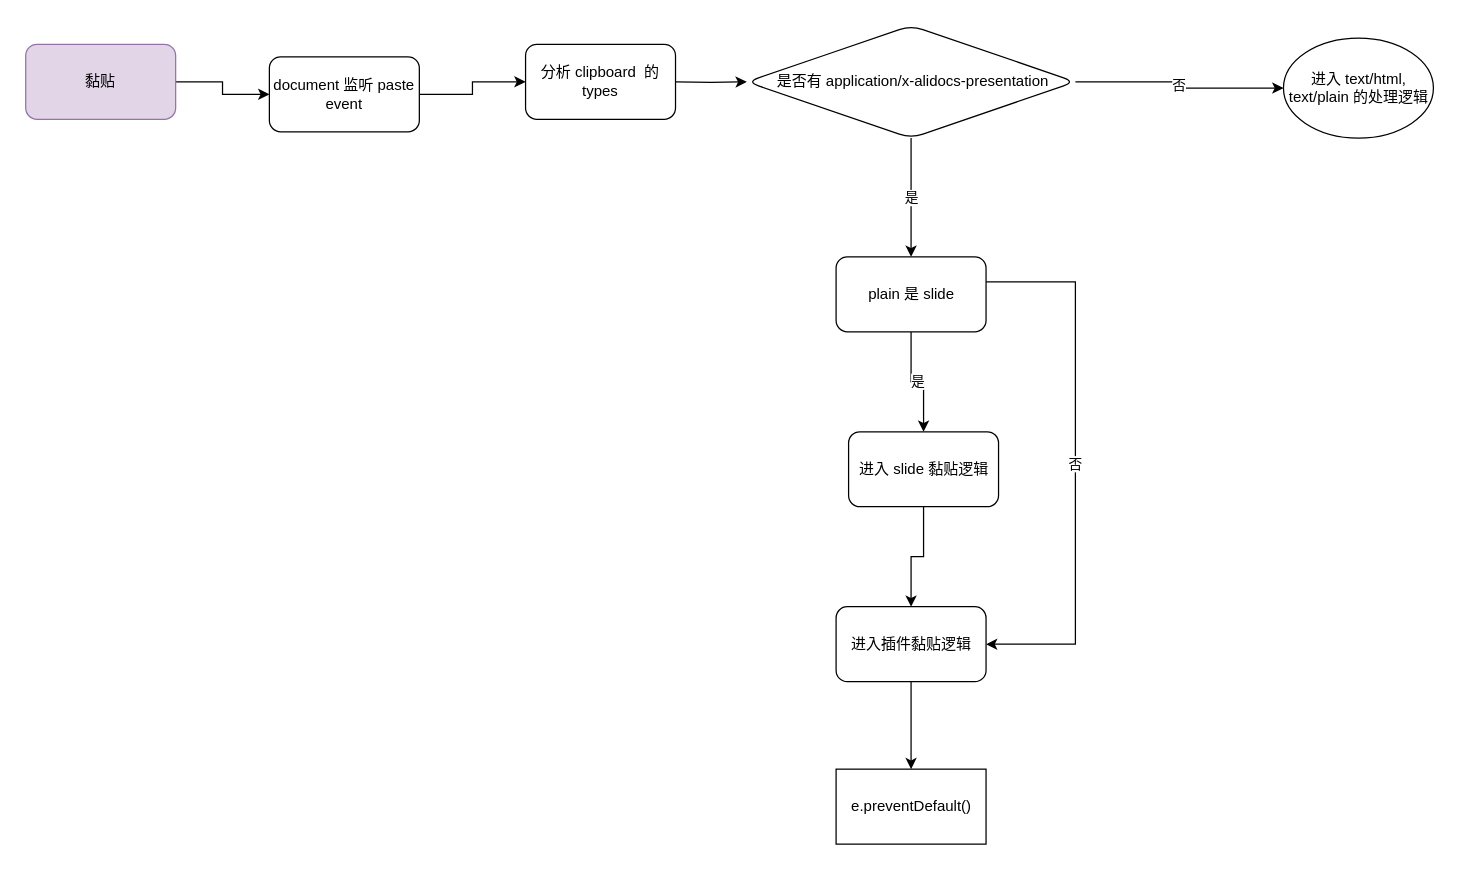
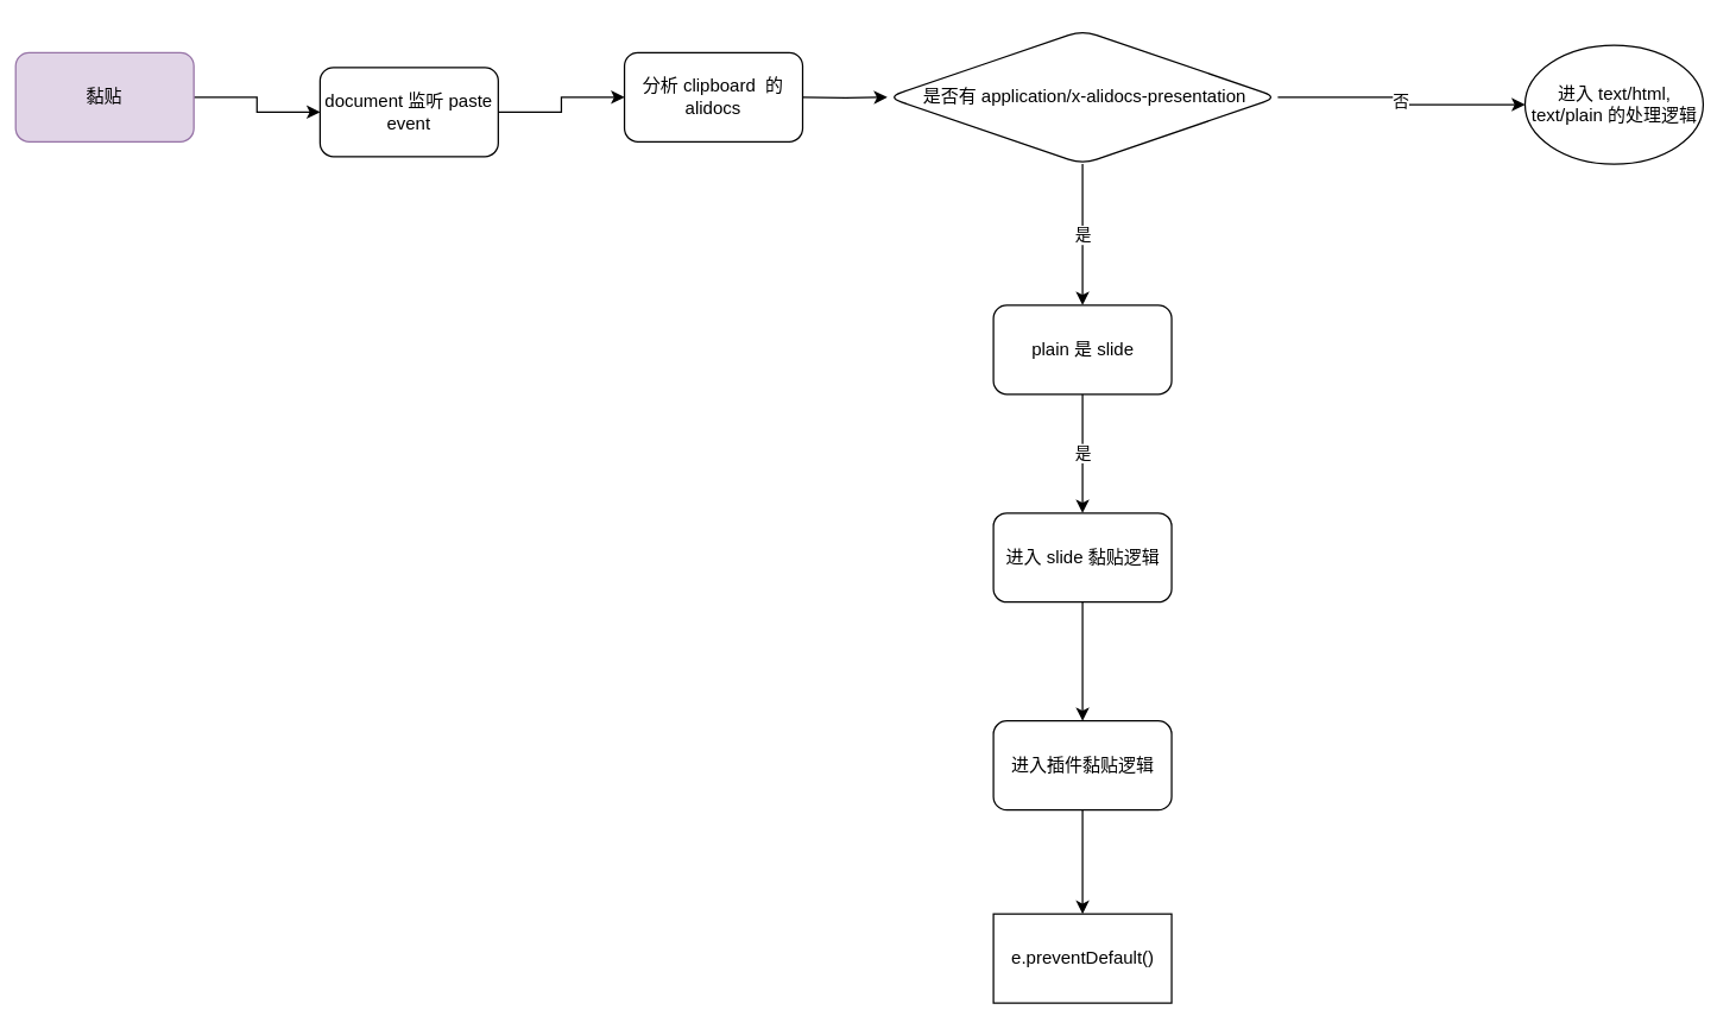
  <mxCell id="0" />
  <mxCell id="1" parent="0" />
  <mxCell id="2" value="" style="edgeStyle=orthogonalEdgeStyle;rounded=0;orthogonalLoop=1;jettySize=auto;html=1;" edge="1" parent="1" source="3" target="5"><mxGeometry relative="1" as="geometry" /></mxCell>
- <mxCell id="3" value="黏贴" style="rounded=1;whiteSpace=wrap;html=1;fillColor=#e1d5e7;strokeColor=#9673a6;" vertex="1" parent="1"><mxGeometry x="20" y="35" width="120" height="60" as="geometry" /></mxCell>
+ <mxCell id="3" value="黏贴" style="rounded=1;whiteSpace=wrap;html=1;fillColor=#e1d5e7;strokeColor=#9673a6;" vertex="1" parent="1"><mxGeometry x="10" y="35" width="120" height="60" as="geometry" /></mxCell>
  <mxCell id="4" value="" style="edgeStyle=orthogonalEdgeStyle;rounded=0;orthogonalLoop=1;jettySize=auto;html=1;" edge="1" parent="1" source="5" target="6"><mxGeometry relative="1" as="geometry" /></mxCell>
  <mxCell id="5" value="document 监听 paste event" style="whiteSpace=wrap;html=1;rounded=1;" vertex="1" parent="1"><mxGeometry x="215" y="45" width="120" height="60" as="geometry" /></mxCell>
- <mxCell id="6" value="分析 clipboard&amp;nbsp; 的&lt;br&gt;types" style="whiteSpace=wrap;html=1;rounded=1;" vertex="1" parent="1"><mxGeometry x="420" y="35" width="120" height="60" as="geometry" /></mxCell>
+ <mxCell id="6" value="分析 clipboard&amp;nbsp; 的&lt;br&gt;alidocs" style="whiteSpace=wrap;html=1;rounded=1;" vertex="1" parent="1"><mxGeometry x="420" y="35" width="120" height="60" as="geometry" /></mxCell>
  <mxCell id="7" value="" style="edgeStyle=orthogonalEdgeStyle;rounded=0;orthogonalLoop=1;jettySize=auto;html=1;" edge="1" parent="1" target="10"><mxGeometry relative="1" as="geometry"><mxPoint x="540" y="65" as="sourcePoint" /></mxGeometry></mxCell>
  <mxCell id="8" value="否" style="edgeStyle=orthogonalEdgeStyle;rounded=0;orthogonalLoop=1;jettySize=auto;html=1;" edge="1" parent="1" source="10" target="11"><mxGeometry relative="1" as="geometry" /></mxCell>
  <mxCell id="9" value="是" style="edgeStyle=orthogonalEdgeStyle;rounded=0;orthogonalLoop=1;jettySize=auto;html=1;" edge="1" parent="1" source="10" target="14"><mxGeometry relative="1" as="geometry" /></mxCell>
  <mxCell id="10" value="&lt;article class=&quot;4ever-article&quot;&gt;&lt;p style=&quot;text-align: left ; margin-left: 0px&quot;&gt;&amp;nbsp;是否有 application/x-alidocs-presentation&lt;/p&gt;&lt;/article&gt;" style="rhombus;whiteSpace=wrap;html=1;rounded=1;" vertex="1" parent="1"><mxGeometry x="597" y="20" width="263" height="90" as="geometry" /></mxCell>
  <mxCell id="11" value="进入 text/html, text/plain 的处理逻辑" style="ellipse;whiteSpace=wrap;html=1;rounded=1;" vertex="1" parent="1"><mxGeometry x="1026.5" y="30" width="120" height="80" as="geometry" /></mxCell>
  <mxCell id="12" value="是" style="edgeStyle=orthogonalEdgeStyle;rounded=0;orthogonalLoop=1;jettySize=auto;html=1;" edge="1" parent="1" source="14" target="16"><mxGeometry relative="1" as="geometry" /></mxCell>
- <mxCell id="13" value="否" style="edgeStyle=orthogonalEdgeStyle;rounded=0;orthogonalLoop=1;jettySize=auto;html=1;entryX=1;entryY=0.5;entryDx=0;entryDy=0;" edge="1" parent="1" source="14" target="18"><mxGeometry relative="1" as="geometry"><Array as="points"><mxPoint x="860" y="225" /><mxPoint x="860" y="515" /></Array></mxGeometry></mxCell>
  <mxCell id="14" value="plain 是 slide" style="whiteSpace=wrap;html=1;rounded=1;" vertex="1" parent="1"><mxGeometry x="668.5" y="205" width="120" height="60" as="geometry" /></mxCell>
  <mxCell id="15" value="" style="edgeStyle=orthogonalEdgeStyle;rounded=0;orthogonalLoop=1;jettySize=auto;html=1;" edge="1" parent="1" source="16" target="18"><mxGeometry relative="1" as="geometry" /></mxCell>
- <mxCell id="16" value="进入 slide 黏贴逻辑" style="whiteSpace=wrap;html=1;rounded=1;" vertex="1" parent="1"><mxGeometry x="678.5" y="345" width="120" height="60" as="geometry" /></mxCell>
+ <mxCell id="16" value="进入 slide 黏贴逻辑" style="whiteSpace=wrap;html=1;rounded=1;" vertex="1" parent="1"><mxGeometry x="668.5" y="345" width="120" height="60" as="geometry" /></mxCell>
  <mxCell id="17" value="" style="edgeStyle=orthogonalEdgeStyle;rounded=0;orthogonalLoop=1;jettySize=auto;html=1;" edge="1" parent="1" source="18"><mxGeometry relative="1" as="geometry"><mxPoint x="728.5" y="615" as="targetPoint" /></mxGeometry></mxCell>
  <mxCell id="18" value="进入插件黏贴逻辑" style="whiteSpace=wrap;html=1;rounded=1;" vertex="1" parent="1"><mxGeometry x="668.5" y="485" width="120" height="60" as="geometry" /></mxCell>
  <mxCell id="19" value="e.preventDefault()" style="rounded=0;whiteSpace=wrap;html=1;" vertex="1" parent="1"><mxGeometry x="668.5" y="615" width="120" height="60" as="geometry" /></mxCell>
